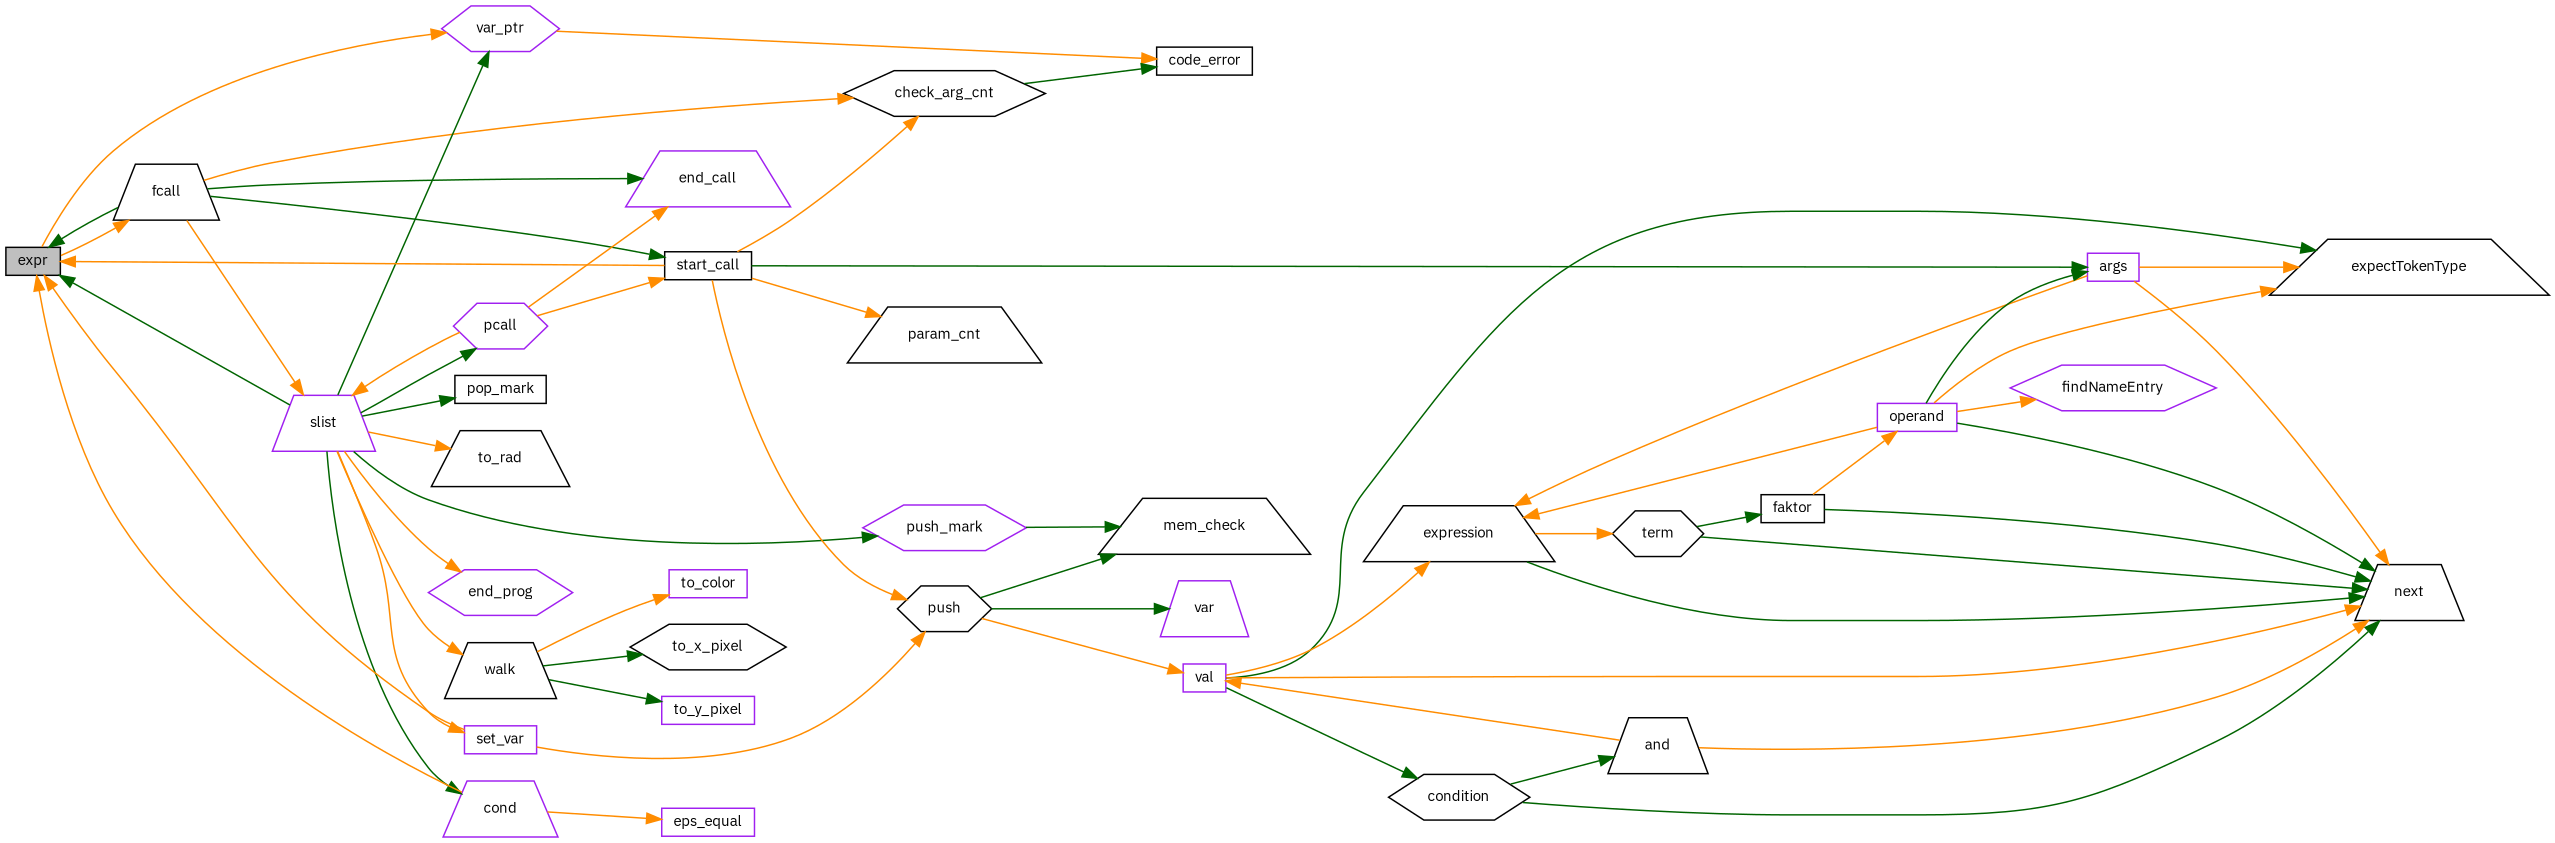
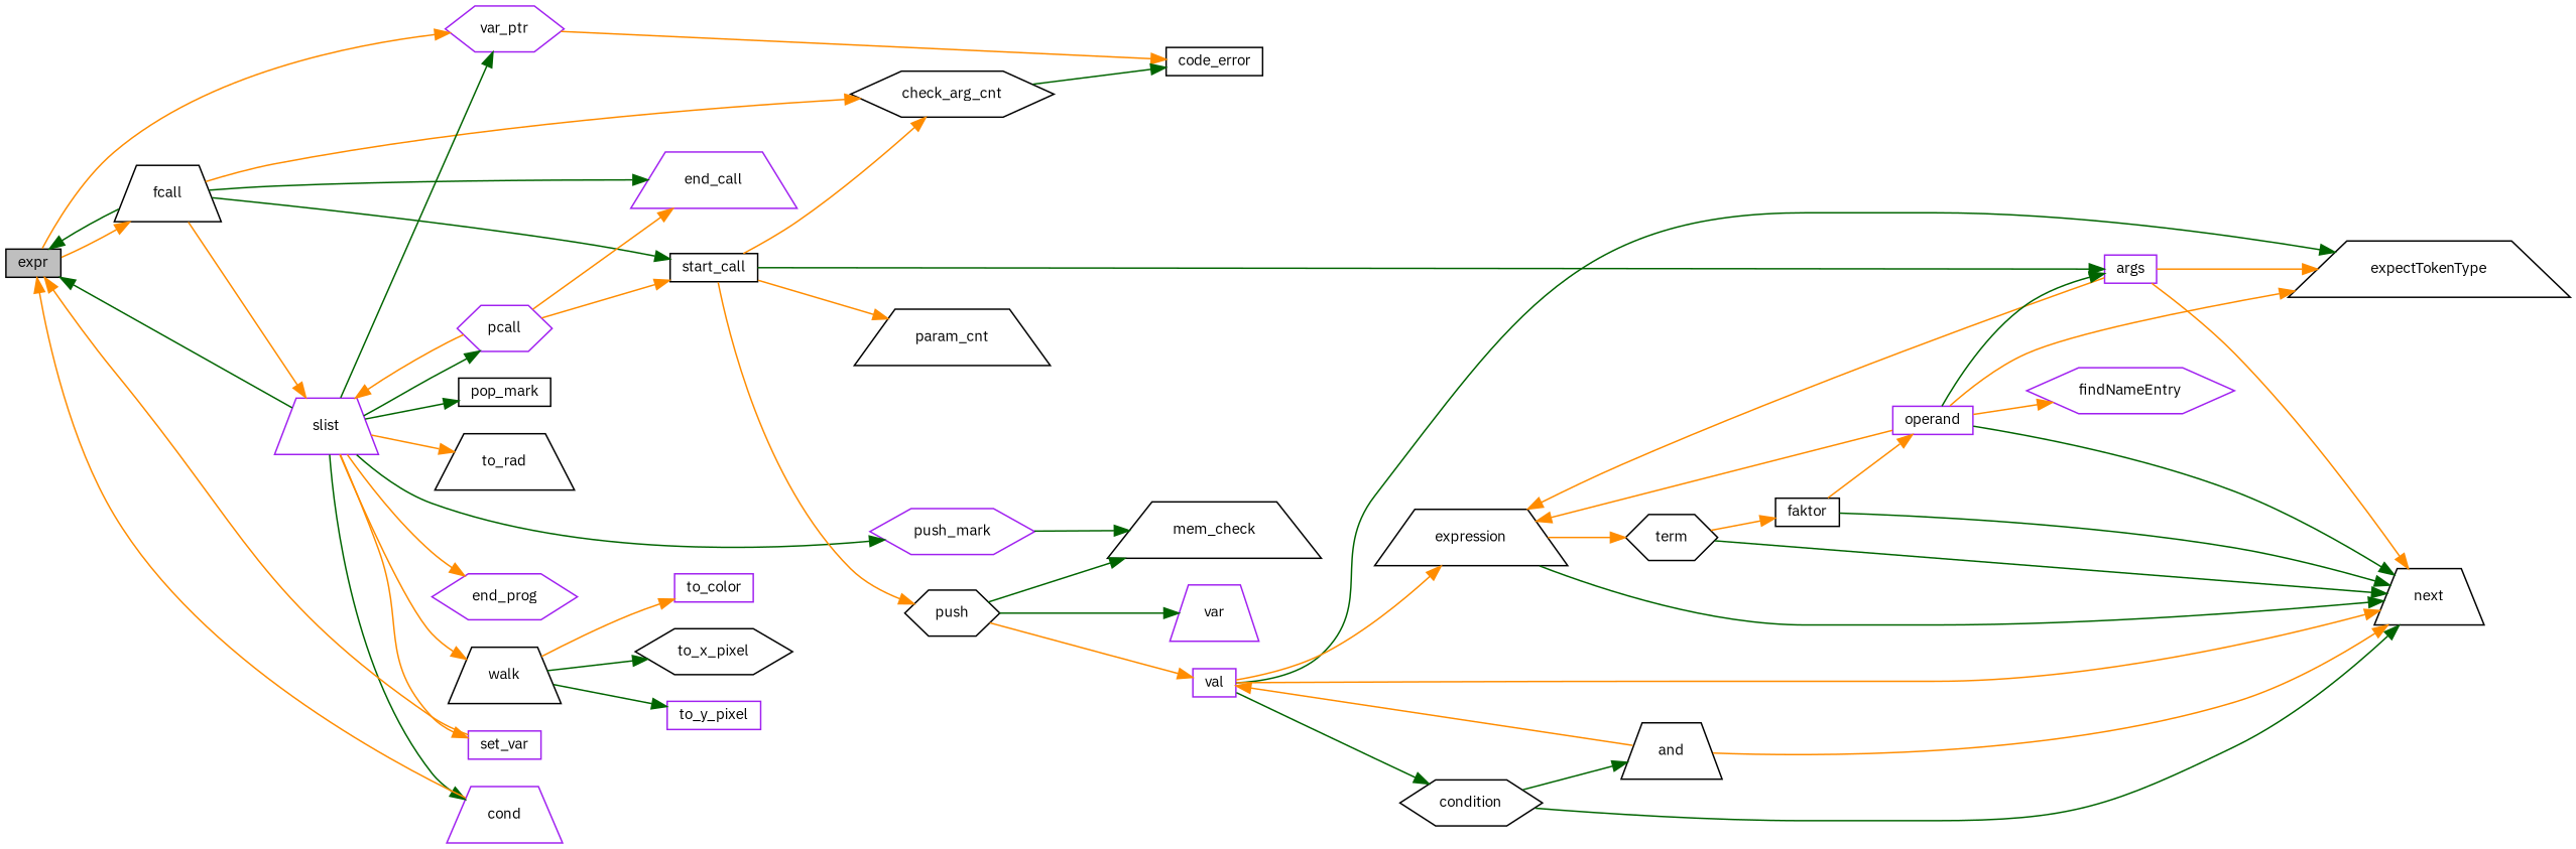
  digraph {
    fontname="IBM Plex Sans"
    rankdir=LR
    node [color=black fillcolor=white fontname="IBM Plex Sans" fontsize=10 shape=trapezium style=filled]
    edge [color=darkorange fontname="IBM Plex Sans" fontsize=10 labelfontname="LiberationSans-Regular.ttf" labelfontsize=10 style=solid]
    n1 [fillcolor=grey75 fontcolor=black height=0.2 label=expr shape=box width=0.4]
    n2 [height=0.2 label=fcall width=0.4]
    n3 [color=purple height=0.2 label=var_ptr shape=hexagon width=0.4]
    n4 [height=0.2 label=check_arg_cnt shape=hexagon width=0.4]
    n5 [color=purple height=0.2 label=end_call width=0.4]
    n6 [color=purple height=0.2 label=slist width=0.4]
    n7 [height=0.2 label=start_call shape=box width=0.4]
    n8 [height=0.2 label=code_error shape=box width=0.4]
    n9 [color=purple height=0.2 label=cond width=0.4]
    n10 [color=purple height=0.2 label=end_prog shape=hexagon width=0.4]
    n11 [color=purple height=0.2 label=pcall shape=hexagon width=0.4]
    n12 [height=0.2 label=pop_mark shape=box width=0.4]
    n13 [color=purple height=0.2 label=push_mark shape=hexagon width=0.4]
    n14 [color=purple height=0.2 label=set_var shape=box width=0.4]
    n15 [height=0.2 label=to_rad width=0.4]
    n16 [height=0.2 label=walk width=0.4]
    n17 [color=purple height=0.2 label=args shape=box width=0.4]
    n18 [height=0.2 label=param_cnt width=0.4]
    n19 [height=0.2 label=push shape=hexagon width=0.4]
-   n20 [color=purple height=0.2 label=eps_equal shape=box width=0.4]
    n21 [height=0.2 label=mem_check width=0.4]
    n22 [color=purple height=0.2 label=to_color shape=box width=0.4]
    n23 [height=0.2 label=to_x_pixel shape=hexagon width=0.4]
    n24 [color=purple height=0.2 label=to_y_pixel shape=box width=0.4]
    n25 [height=0.2 label=expectTokenType width=0.4]
    n26 [height=0.2 label=expression width=0.4]
    n27 [height=0.2 label=next width=0.4]
    n28 [color=purple height=0.2 label=val shape=box width=0.4]
    n29 [color=purple height=0.2 label=var width=0.4]
    n30 [height=0.2 label=term shape=hexagon width=0.4]
    n31 [height=0.2 label=faktor shape=box width=0.4]
    n32 [color=purple height=0.2 label=operand shape=box width=0.4]
    n33 [color=purple height=0.2 label=findNameEntry shape=hexagon width=0.4]
    n34 [height=0.2 label=condition shape=hexagon width=0.4]
    n35 [height=0.2 label=and width=0.4]
    n1 -> n2
    n1 -> n3
    n2 -> n1 [color=darkgreen]
    n2 -> n4
    n2 -> n5 [color=darkgreen]
    n2 -> n6
    n2 -> n7 [color=darkgreen]
    n3 -> n8
    n4 -> n8 [color=darkgreen]
    n6 -> n1 [color=darkgreen]
    n6 -> n3 [color=darkgreen]
    n6 -> n9 [color=darkgreen]
    n6 -> n10
    n6 -> n11 [color=darkgreen]
    n6 -> n12 [color=darkgreen]
    n6 -> n13 [color=darkgreen]
    n6 -> n14
    n6 -> n15
    n6 -> n16
-   n7 -> n1
    n7 -> n4
    n7 -> n17 [color=darkgreen]
    n7 -> n18
    n7 -> n19
    n9 -> n1
-   n9 -> n20
    n11 -> n5
    n11 -> n6
    n11 -> n7
    n13 -> n21 [color=darkgreen]
    n14 -> n1
-   n14 -> n19
    n16 -> n22
    n16 -> n23 [color=darkgreen]
    n16 -> n24 [color=darkgreen]
    n17 -> n25
    n17 -> n26
    n17 -> n27
    n19 -> n21 [color=darkgreen]
    n19 -> n28
    n19 -> n29 [color=darkgreen]
    n26 -> n27 [color=darkgreen]
    n26 -> n30
    n28 -> n25 [color=darkgreen]
    n28 -> n26
    n28 -> n27
    n28 -> n34 [color=darkgreen]
    n30 -> n27 [color=darkgreen]
-   n30 -> n31 [color=darkgreen]
+   n30 -> n31
    n31 -> n27 [color=darkgreen]
    n31 -> n32
    n32 -> n17 [color=darkgreen]
    n32 -> n25
    n32 -> n26
    n32 -> n27 [color=darkgreen]
    n32 -> n33
    n34 -> n27 [color=darkgreen]
    n34 -> n35 [color=darkgreen]
    n35 -> n27
    n35 -> n28
  }
